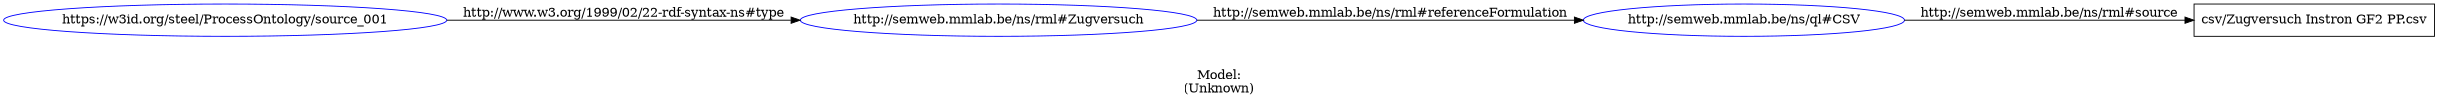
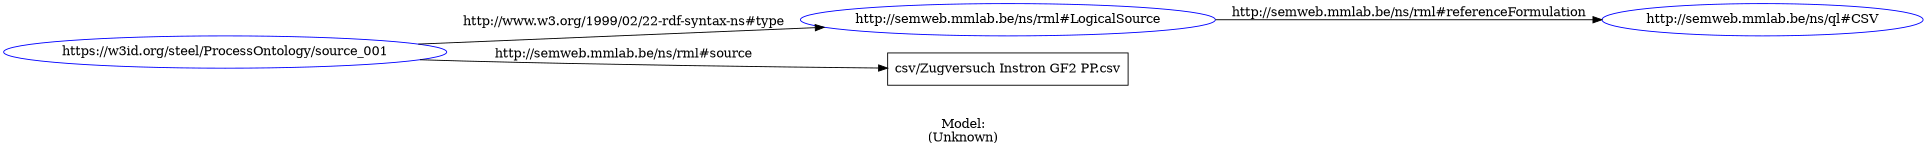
  digraph {
    label="\n\nModel:\n(Unknown)"
    rankdir=LR
    node [color=blue shape=ellipse]
    n1 [label="https://w3id.org/steel/ProcessOntology/source_001"]
-   n2 [label="http://semweb.mmlab.be/ns/rml#Zugversuch"]
+   n2 [label="http://semweb.mmlab.be/ns/rml#LogicalSource"]
    n3 [label="csv/Zugversuch Instron GF2 PP.csv" shape=record color=""]
    n4 [label="http://semweb.mmlab.be/ns/ql#CSV"]
    n1 -> n2 [label="http://www.w3.org/1999/02/22-rdf-syntax-ns#type"]
-   n4 -> n3 [label="http://semweb.mmlab.be/ns/rml#source"]
+   n1 -> n3 [label="http://semweb.mmlab.be/ns/rml#source"]
    n2 -> n4 [label="http://semweb.mmlab.be/ns/rml#referenceFormulation"]
  }
